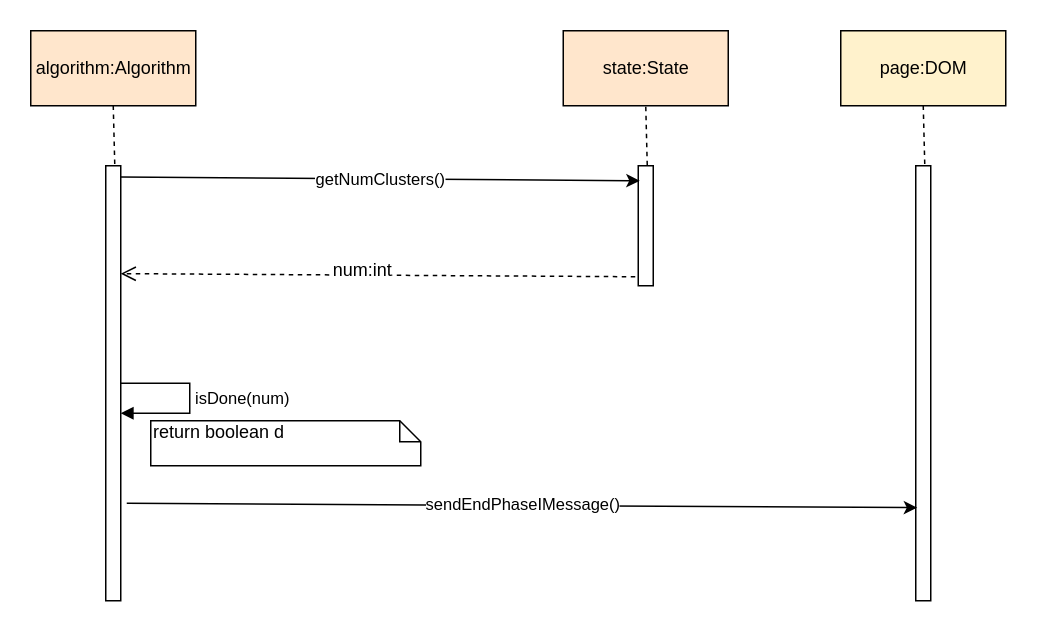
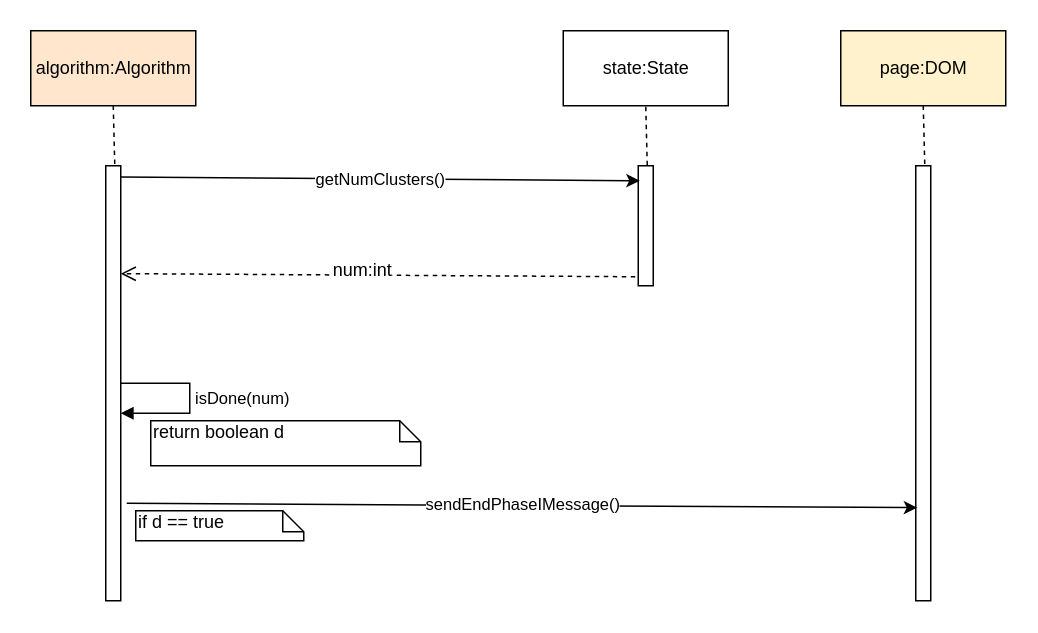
  <mxCell id="0" />
  <mxCell id="1" parent="0" />
  <mxCell id="2" value="" style="html=1;points=[];perimeter=orthogonalPerimeter;" vertex="1" parent="1"><mxGeometry x="70" y="110" width="10" height="290" as="geometry" /></mxCell>
  <mxCell id="3" value="algorithm:Algorithm" style="html=1;fillColor=#ffe6cc;" vertex="1" parent="1"><mxGeometry x="20" y="20" width="110" height="50" as="geometry" /></mxCell>
  <mxCell id="4" value="" style="endArrow=none;dashed=1;html=1;entryX=0.5;entryY=1;entryDx=0;entryDy=0;exitX=0.6;exitY=-0.004;exitDx=0;exitDy=0;exitPerimeter=0;" edge="1" parent="1" source="2" target="3"><mxGeometry width="50" height="50" relative="1" as="geometry"><mxPoint x="-130" y="280" as="sourcePoint" /><mxPoint x="-80" y="230" as="targetPoint" /></mxGeometry></mxCell>
  <mxCell id="5" value="" style="html=1;points=[];perimeter=orthogonalPerimeter;" vertex="1" parent="1"><mxGeometry x="425" y="110" width="10" height="80" as="geometry" /></mxCell>
- <mxCell id="6" value="state:State" style="html=1;fillColor=#ffe6cc;" vertex="1" parent="1"><mxGeometry x="375" y="20" width="110" height="50" as="geometry" /></mxCell>
+ <mxCell id="6" value="state:State" style="html=1;" vertex="1" parent="1"><mxGeometry x="375" y="20" width="110" height="50" as="geometry" /></mxCell>
  <mxCell id="7" value="" style="endArrow=none;dashed=1;html=1;entryX=0.5;entryY=1;entryDx=0;entryDy=0;exitX=0.6;exitY=-0.004;exitDx=0;exitDy=0;exitPerimeter=0;" edge="1" parent="1" source="5" target="6"><mxGeometry width="50" height="50" relative="1" as="geometry"><mxPoint x="225" y="280" as="sourcePoint" /><mxPoint x="275" y="230" as="targetPoint" /></mxGeometry></mxCell>
  <mxCell id="8" value="getNumClusters()" style="endArrow=classic;html=1;exitX=1;exitY=0.026;exitDx=0;exitDy=0;exitPerimeter=0;entryX=0.1;entryY=0.125;entryDx=0;entryDy=0;entryPerimeter=0;" edge="1" parent="1" source="2" target="5"><mxGeometry width="50" height="50" relative="1" as="geometry"><mxPoint x="271" y="130" as="sourcePoint" /><mxPoint x="460" y="130" as="targetPoint" /></mxGeometry></mxCell>
  <mxCell id="9" value="" style="html=1;points=[];perimeter=orthogonalPerimeter;" vertex="1" parent="1"><mxGeometry x="610" y="110" width="10" height="290" as="geometry" /></mxCell>
  <mxCell id="10" value="page:DOM" style="html=1;fillColor=#fff2cc;" vertex="1" parent="1"><mxGeometry x="560" y="20" width="110" height="50" as="geometry" /></mxCell>
  <mxCell id="11" value="" style="endArrow=none;dashed=1;html=1;entryX=0.5;entryY=1;entryDx=0;entryDy=0;exitX=0.6;exitY=-0.004;exitDx=0;exitDy=0;exitPerimeter=0;" edge="1" parent="1" source="9" target="10"><mxGeometry width="50" height="50" relative="1" as="geometry"><mxPoint x="410" y="280" as="sourcePoint" /><mxPoint x="460" y="230" as="targetPoint" /></mxGeometry></mxCell>
  <mxCell id="12" value="isDone(num)" style="edgeStyle=orthogonalEdgeStyle;html=1;align=left;spacingLeft=2;endArrow=block;rounded=0;" edge="1" parent="1"><mxGeometry relative="1" as="geometry"><mxPoint x="80" y="255" as="sourcePoint" /><Array as="points"><mxPoint x="126" y="255" /><mxPoint x="126" y="275" /><mxPoint x="80" y="275" /></Array><mxPoint x="80" y="275" as="targetPoint" /></mxGeometry></mxCell>
  <mxCell id="13" value="return boolean d" style="shape=note;whiteSpace=wrap;html=1;size=14;verticalAlign=top;align=left;spacingTop=-6;" vertex="1" parent="1"><mxGeometry x="100" y="280" width="180" height="30" as="geometry" /></mxCell>
  <mxCell id="14" value="sendEndPhaseIMessage()" style="endArrow=classic;html=1;entryX=0.1;entryY=0.786;entryDx=0;entryDy=0;entryPerimeter=0;exitX=1.4;exitY=0.776;exitDx=0;exitDy=0;exitPerimeter=0;" edge="1" parent="1" source="2" target="9"><mxGeometry width="50" height="50" relative="1" as="geometry"><mxPoint x="434" y="190" as="sourcePoint" /><mxPoint x="600" y="190" as="targetPoint" /></mxGeometry></mxCell>
  <mxCell id="15" value="" style="html=1;verticalAlign=bottom;endArrow=open;dashed=1;endSize=8;exitX=-0.2;exitY=0.925;exitDx=0;exitDy=0;exitPerimeter=0;entryX=1;entryY=0.248;entryDx=0;entryDy=0;entryPerimeter=0;" edge="1" parent="1" source="5" target="2"><mxGeometry relative="1" as="geometry"><mxPoint x="595" y="380" as="sourcePoint" /><mxPoint x="430" y="401" as="targetPoint" /></mxGeometry></mxCell>
  <mxCell id="16" value="num:int" style="text;html=1;resizable=0;points=[];align=center;verticalAlign=middle;labelBackgroundColor=#ffffff;" vertex="1" connectable="0" parent="15"><mxGeometry x="0.069" y="-3" relative="1" as="geometry"><mxPoint as="offset" /></mxGeometry></mxCell>
+ <mxCell id="17" value="if d == true" style="shape=note;whiteSpace=wrap;html=1;size=14;verticalAlign=top;align=left;spacingTop=-6;" vertex="1" parent="1"><mxGeometry x="90" y="340" width="112" height="20" as="geometry" /></mxCell>
